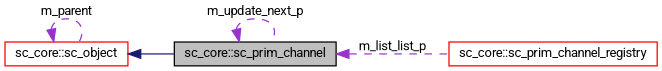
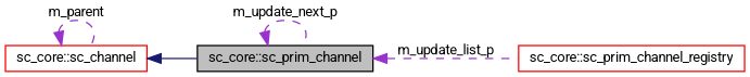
  digraph {
    fontname=Roboto
    rankdir=LR
    node [color=red fillcolor=white fontname=Roboto fontsize=10 shape=record style=filled]
    edge [color=darkorchid3 dir=back fontname=Roboto fontsize=10 labelfontname=FreeSans labelfontsize=10 style=dashed]
    n1 [color=black fillcolor=grey75 fontcolor=black height=0.2 label="sc_core::sc_prim_channel" width=0.4]
    n2 [height=0.2 label="sc_core::sc_prim_channel_registry" width=0.4]
-   n3 [height=0.2 label="sc_core::sc_object" width=0.4]
+   n3 [height=0.2 label="sc_core::sc_channel" width=0.4]
    n1 -> n1 [label=m_update_next_p]
-   n1 -> n2 [label=m_list_list_p]
+   n1 -> n2 [label=m_update_list_p]
    n3 -> n1 [color=midnightblue style=solid]
    n3 -> n3 [label=m_parent]
  }
